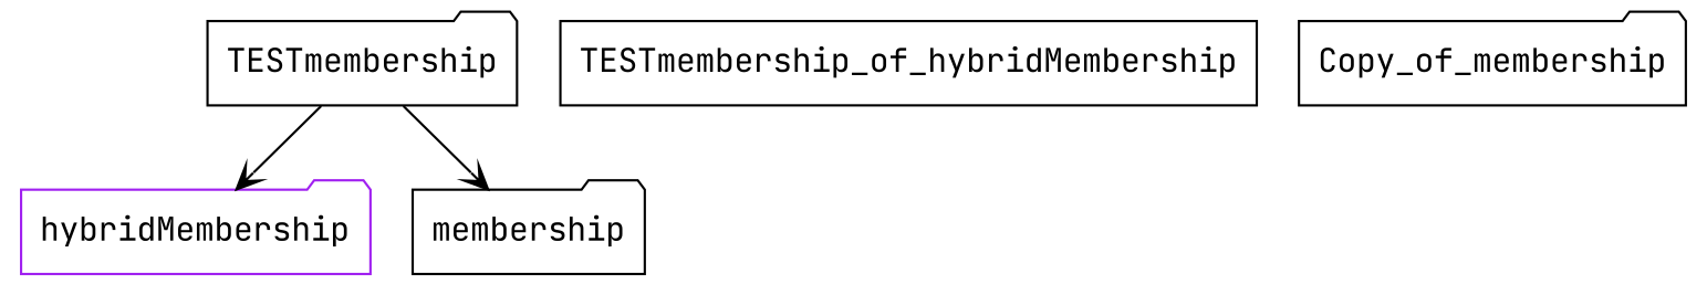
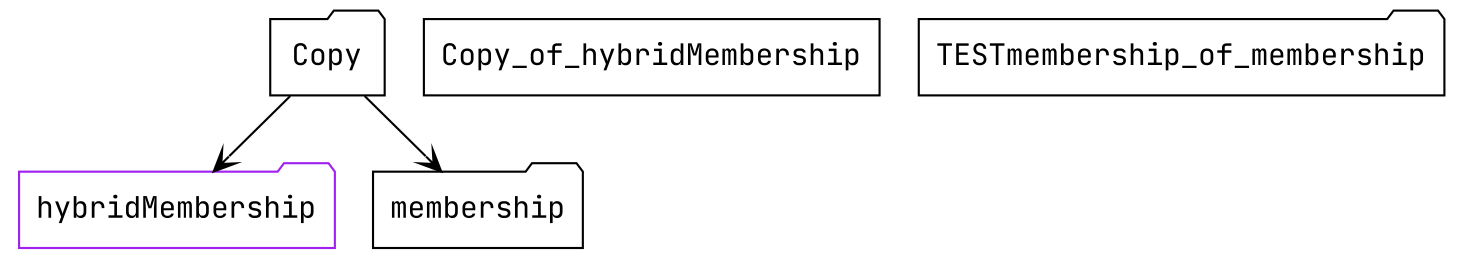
  digraph {
    fontname="JetBrains Mono"
    node [color=black fontname="JetBrains Mono" shape=folder]
    edge [arrowhead=vee fontname="JetBrains Mono"]
    hybridMembership [color=purple]
-   TESTmembership
+   TESTmembership [label=Copy]
    membership
-   Copy_of_hybridMembership [shape=box label=TESTmembership_of_hybridMembership]
-   Copy_of_membership
+   Copy_of_hybridMembership [shape=box]
+   Copy_of_membership [label=TESTmembership_of_membership]
    TESTmembership -> hybridMembership
    TESTmembership -> membership
  }
